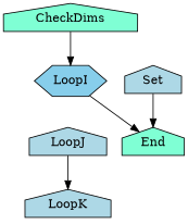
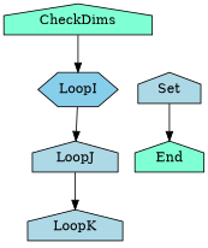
  digraph {
    node [fillcolor=lightblue shape=house style=filled]
    CheckDims [fillcolor=aquamarine]
    LoopI [fillcolor=skyblue shape=hexagon]
    LoopJ
    LoopK
    End [fillcolor=aquamarine]
    Set
    CheckDims -> LoopI
-   LoopI -> End
+   LoopI -> LoopJ
    LoopJ -> LoopK
    Set -> End
  }
